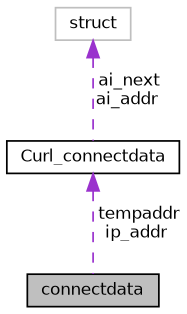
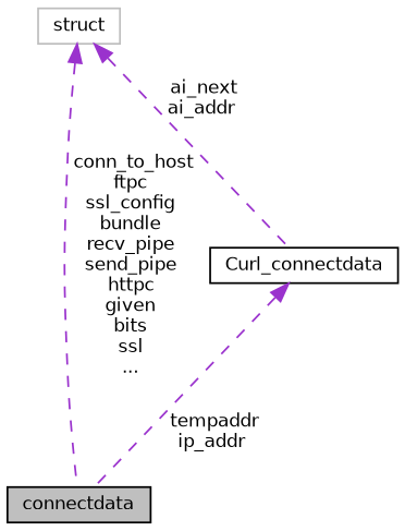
  digraph {
    node [color=black fillcolor=white fontname=Helvetica fontsize=10 shape=record style=filled]
    edge [color=darkorchid3 dir=back fontname=Helvetica fontsize=10 labelfontname=Helvetica labelfontsize=10 style=dashed]
    n1 [fillcolor=grey75 fontcolor=black height=0.2 label=connectdata width=0.4]
    n2 [color=grey75 height=0.2 label=struct width=0.4]
    n3 [height=0.2 label=Curl_connectdata width=0.4]
+   n2 -> n1 [label=" conn_to_host\nftpc\nssl_config\nbundle\nrecv_pipe\nsend_pipe\nhttpc\ngiven\nbits\nssl\n..."]
    n2 -> n3 [label=" ai_next\nai_addr"]
    n3 -> n1 [label=" tempaddr\nip_addr"]
  }
